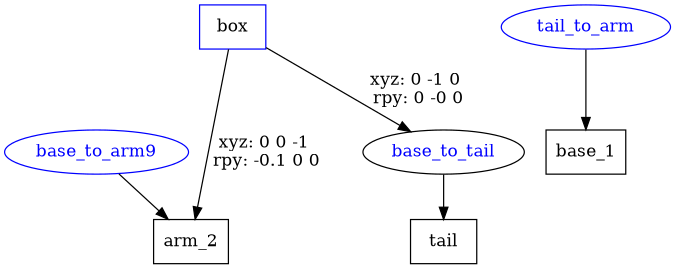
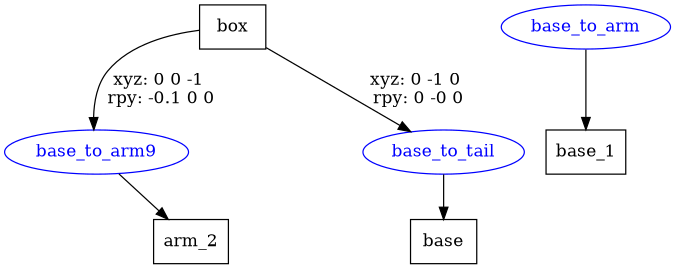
  digraph {
    node [shape=box]
-   n1 [label=box color=blue]
+   n1 [label=box]
    n2 [color=blue fontcolor=blue label=base_to_arm9 shape=ellipse]
-   base_to_tail [color=black fontcolor=blue shape=ellipse]
-   base_to_arm [color=blue fontcolor=blue shape=ellipse label=tail_to_arm]
+   base_to_tail [color=blue fontcolor=blue shape=ellipse]
+   base_to_arm [color=blue fontcolor=blue shape=ellipse]
    n5 [label=base_1]
    n6 [label=arm_2]
-   n7 [label=tail]
-   n1 -> n6 [label="xyz: 0 0 -1 \nrpy: -0.1 0 0"]
+   n7 [label=base]
+   n1 -> n2 [label="xyz: 0 0 -1 \nrpy: -0.1 0 0"]
    n1 -> base_to_tail [label="xyz: 0 -1 0 \nrpy: 0 -0 0"]
    n2 -> n6
    base_to_tail -> n7
    base_to_arm -> n5
  }
